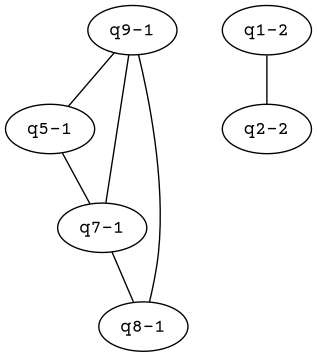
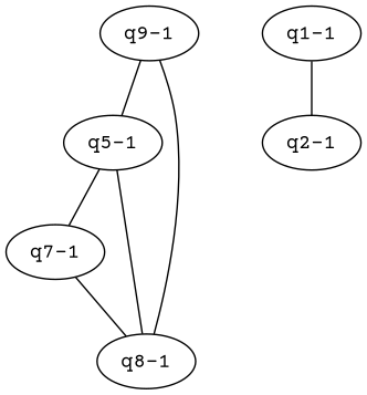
  graph {
    fontname="Courier Prime"
    node [color=black fontname="Courier Prime"]
    edge [fontname="Courier Prime"]
    "q5-1"
    "q7-1"
    "q8-1"
    "q9-1"
-   "q1-1" [label="q1-2"]
-   "q2-1" [label="q2-2"]
+   "q1-1"
+   "q2-1"
    "q5-1" -- "q7-1"
+   "q5-1" -- "q8-1"
    "q7-1" -- "q8-1"
    "q9-1" -- "q5-1"
-   "q9-1" -- "q7-1"
    "q9-1" -- "q8-1"
    "q1-1" -- "q2-1"
  }
